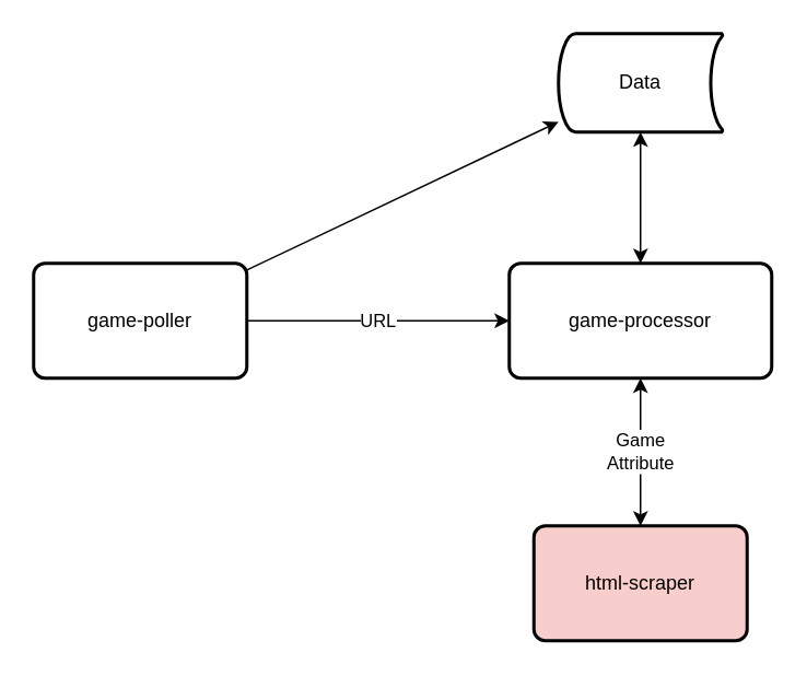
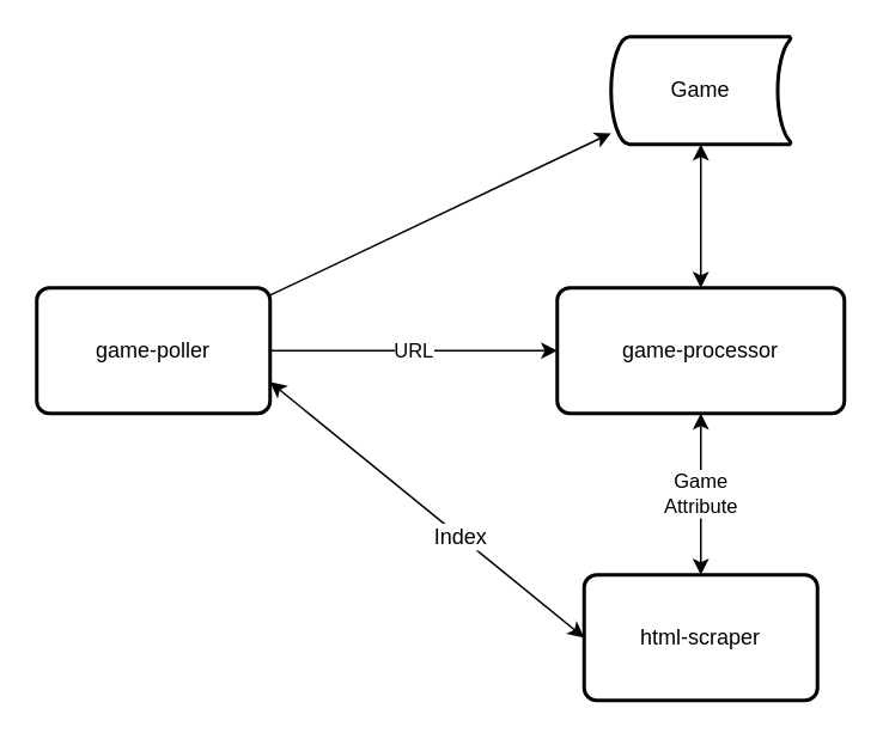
  <mxCell id="0" />
  <mxCell id="1" parent="0" />
- <mxCell id="2" value="html-scraper" style="rounded=1;whiteSpace=wrap;html=1;absoluteArcSize=1;arcSize=14;strokeWidth=2;fillColor=#f8cecc;" vertex="1" parent="1"><mxGeometry x="325" y="320" width="130" height="70" as="geometry" /></mxCell>
+ <mxCell id="2" value="html-scraper" style="rounded=1;whiteSpace=wrap;html=1;absoluteArcSize=1;arcSize=14;strokeWidth=2;" vertex="1" parent="1"><mxGeometry x="325" y="320" width="130" height="70" as="geometry" /></mxCell>
  <mxCell id="3" value="URL" style="edgeStyle=orthogonalEdgeStyle;rounded=0;orthogonalLoop=1;jettySize=auto;html=1;entryX=0;entryY=0.5;entryDx=0;entryDy=0;" edge="1" parent="1" source="7" target="10"><mxGeometry relative="1" as="geometry"><mxPoint x="230" y="205" as="targetPoint" /></mxGeometry></mxCell>
  <mxCell id="4" value="" style="rounded=0;orthogonalLoop=1;jettySize=auto;html=1;" edge="1" parent="1" source="7" target="11"><mxGeometry relative="1" as="geometry"><mxPoint x="85" y="300" as="targetPoint" /></mxGeometry></mxCell>
+ <mxCell id="5" style="rounded=0;orthogonalLoop=1;jettySize=auto;html=1;entryX=0;entryY=0.5;entryDx=0;entryDy=0;exitX=1;exitY=0.75;exitDx=0;exitDy=0;startArrow=classic;startFill=1;" edge="1" parent="1" source="7" target="2"><mxGeometry relative="1" as="geometry"><mxPoint x="100" y="260" as="targetPoint" /></mxGeometry></mxCell>
+ <mxCell id="6" value="Index" style="text;html=1;align=center;verticalAlign=middle;resizable=0;points=[];;labelBackgroundColor=#ffffff;" vertex="1" connectable="0" parent="5"><mxGeometry x="0.193" y="-1" relative="1" as="geometry"><mxPoint x="1" as="offset" /></mxGeometry></mxCell>
  <mxCell id="7" value="game-poller" style="rounded=1;whiteSpace=wrap;html=1;absoluteArcSize=1;arcSize=14;strokeWidth=2;" vertex="1" parent="1"><mxGeometry y="160" width="130" height="70" as="geometry" x="20" /></mxCell>
  <mxCell id="8" value="Game&lt;br&gt;Attribute" style="edgeStyle=none;rounded=0;orthogonalLoop=1;jettySize=auto;html=1;entryX=0.5;entryY=0;entryDx=0;entryDy=0;startArrow=classic;startFill=1;" edge="1" parent="1" source="10" target="2"><mxGeometry relative="1" as="geometry" /></mxCell>
  <mxCell id="9" style="edgeStyle=none;rounded=0;orthogonalLoop=1;jettySize=auto;html=1;entryX=0.5;entryY=1;entryDx=0;entryDy=0;entryPerimeter=0;startArrow=classic;startFill=1;" edge="1" parent="1" source="10" target="11"><mxGeometry relative="1" as="geometry" /></mxCell>
  <mxCell id="10" value="game-processor" style="rounded=1;whiteSpace=wrap;html=1;absoluteArcSize=1;arcSize=14;strokeWidth=2;" vertex="1" parent="1"><mxGeometry x="310" y="160" width="160" height="70" as="geometry" /></mxCell>
- <mxCell id="11" value="Data" style="strokeWidth=2;html=1;shape=mxgraph.flowchart.stored_data;whiteSpace=wrap;" vertex="1" parent="1"><mxGeometry x="340" y="20" width="100" height="60" as="geometry" /></mxCell>
+ <mxCell id="11" value="Game" style="strokeWidth=2;html=1;shape=mxgraph.flowchart.stored_data;whiteSpace=wrap;" vertex="1" parent="1"><mxGeometry x="340" y="20" width="100" height="60" as="geometry" /></mxCell>
